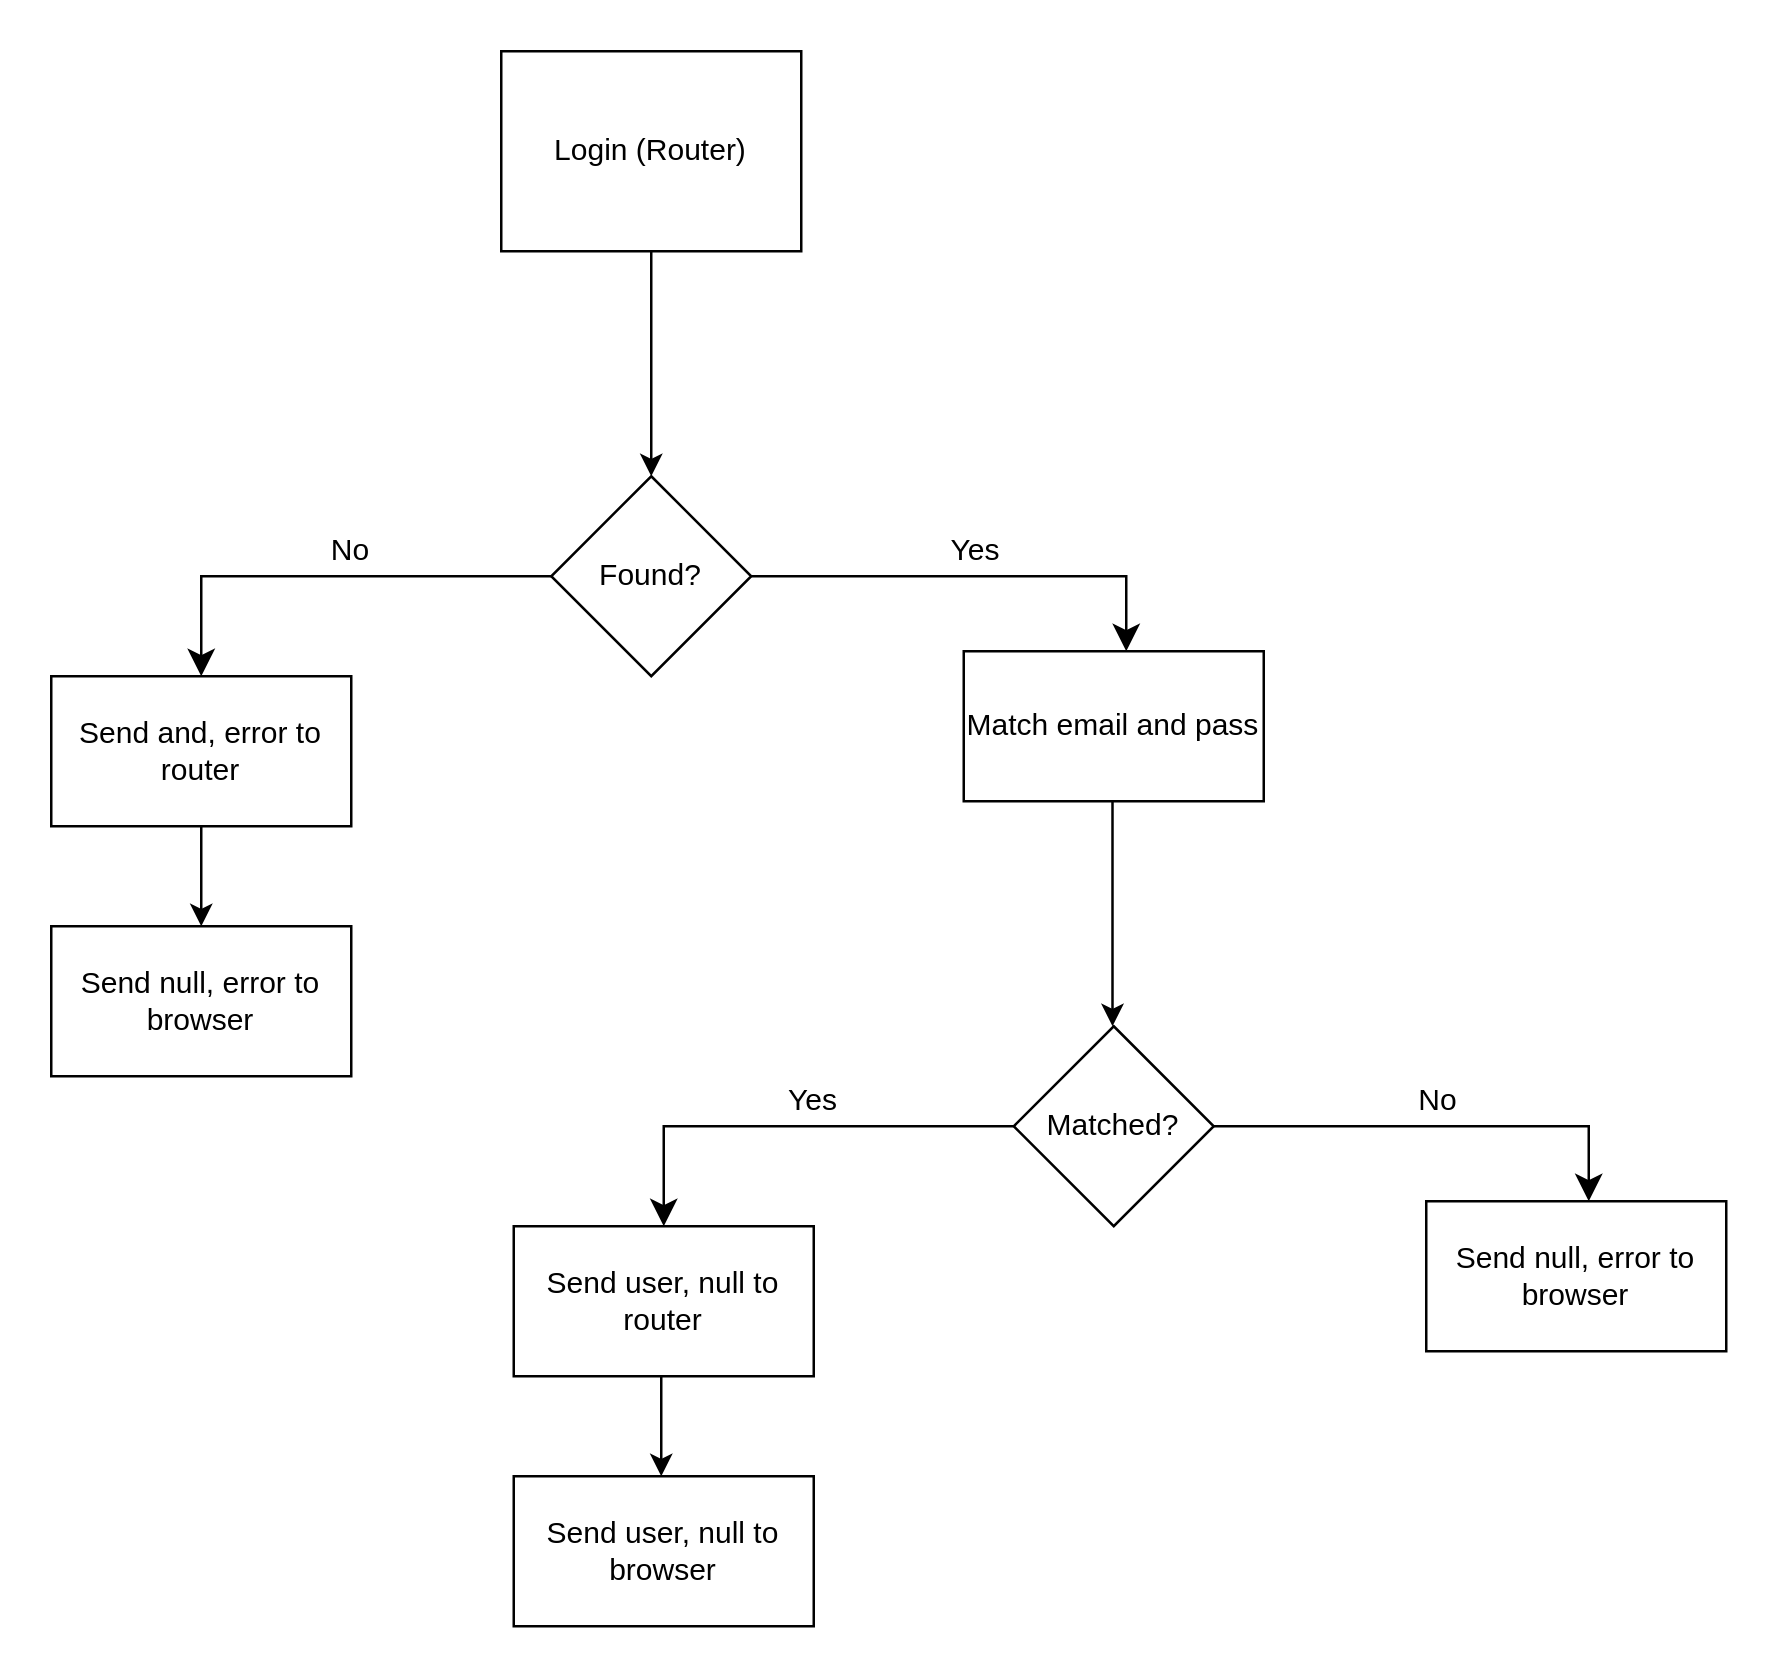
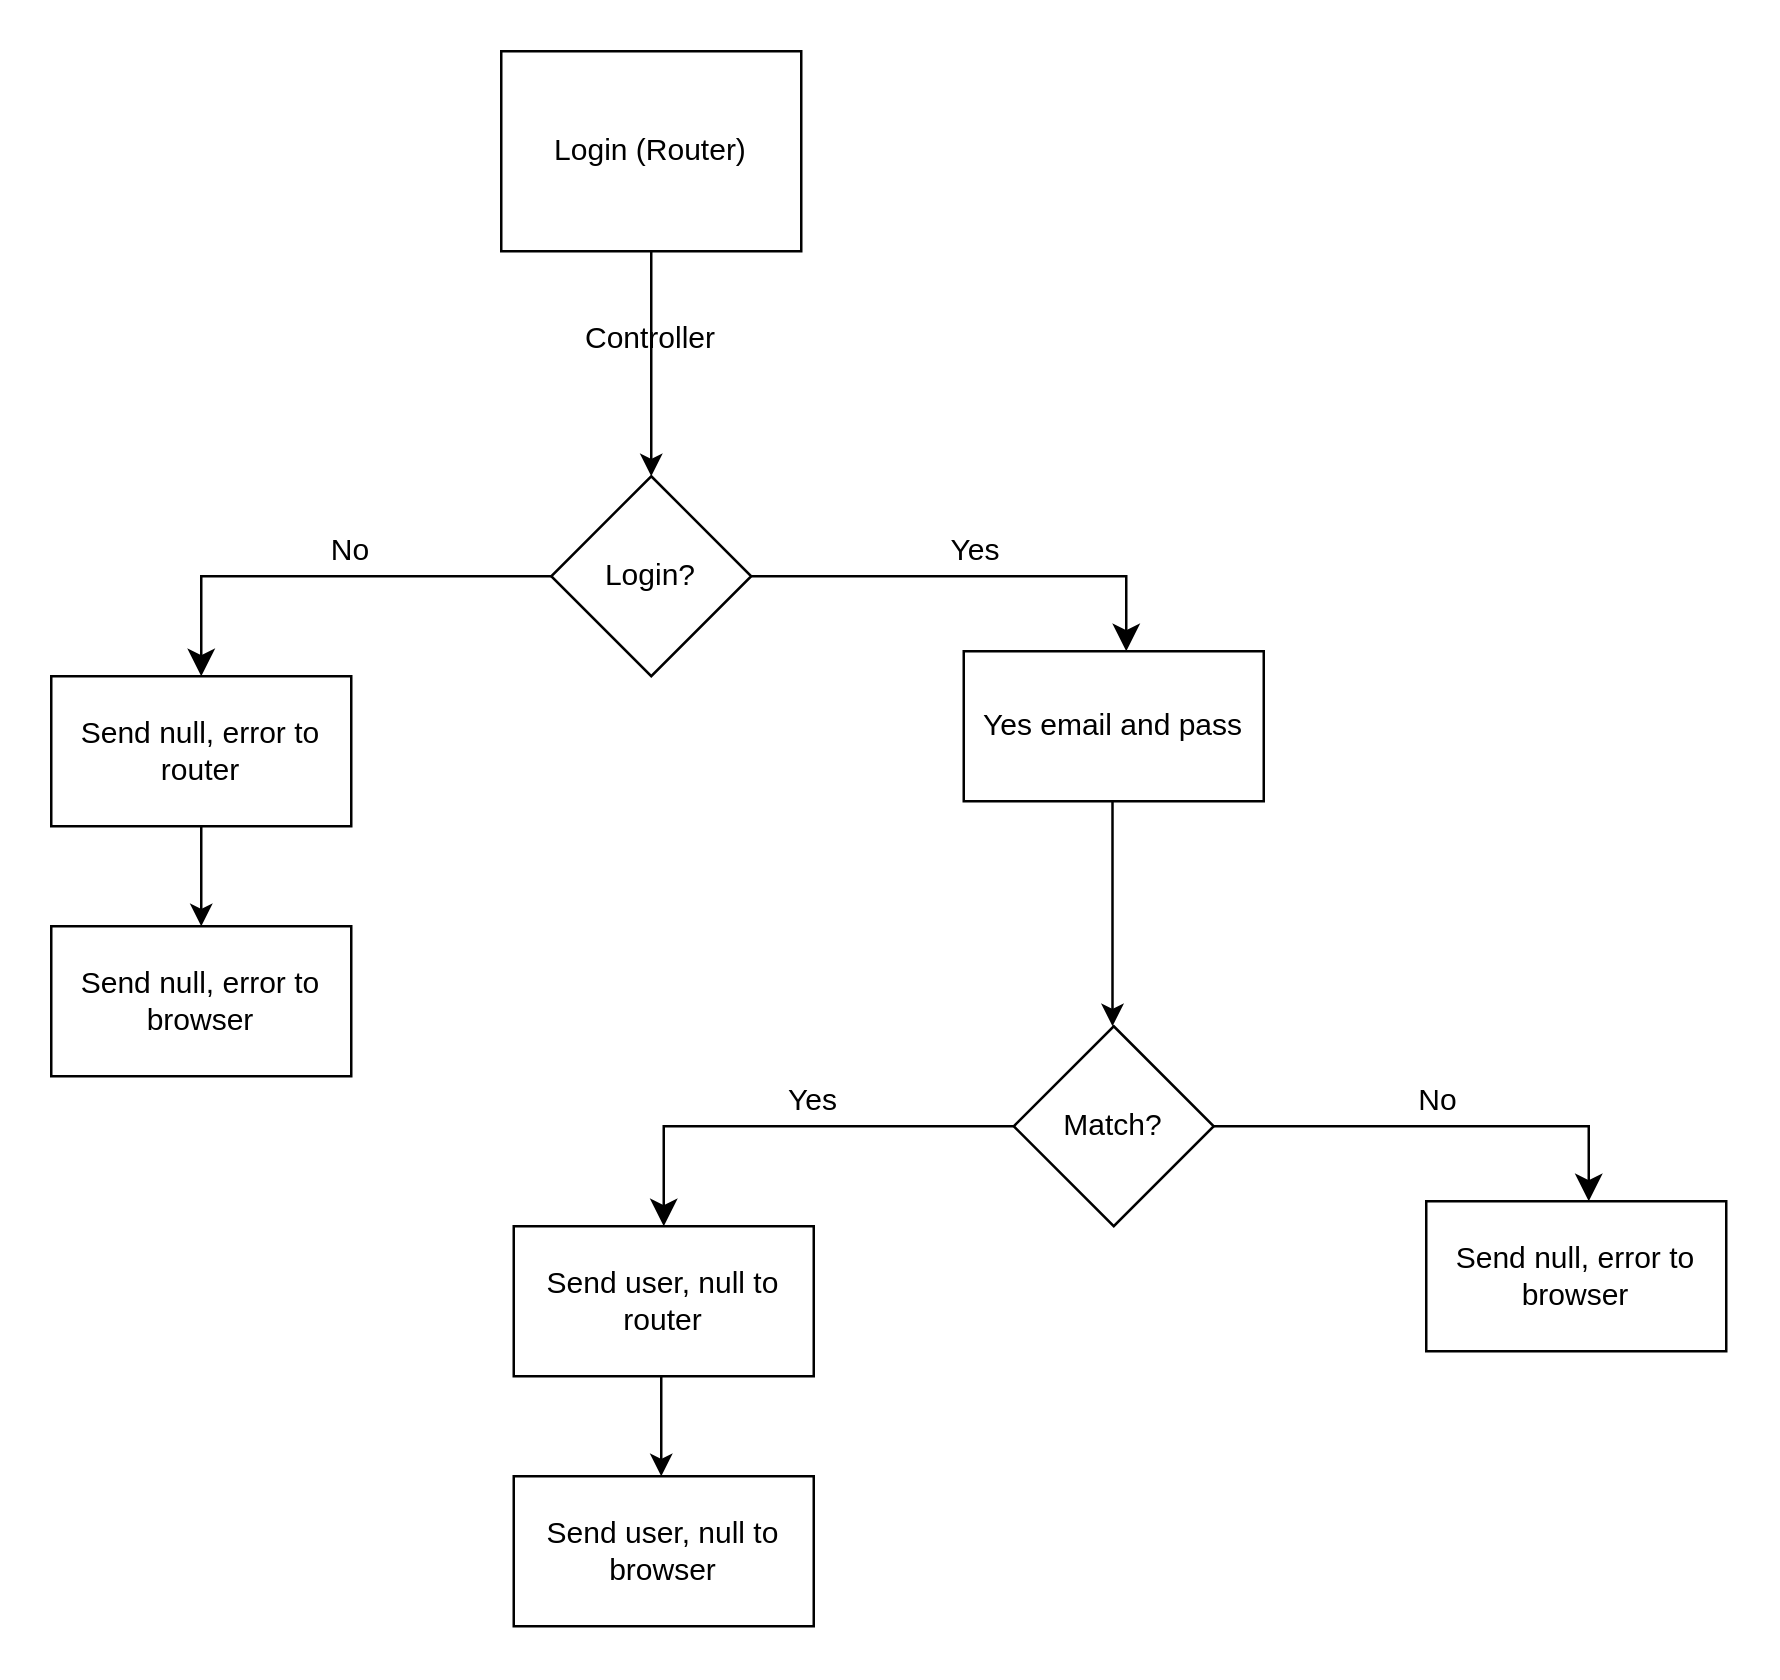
  <mxCell id="0" />
  <mxCell id="1" parent="0" />
  <mxCell id="2" value="Login (Router)" style="whiteSpace=wrap;html=1;rounded=0;" vertex="1" parent="1"><mxGeometry x="200" width="120" height="80" as="geometry" y="20" /></mxCell>
  <mxCell id="3" value="" style="endArrow=classic;html=1;rounded=0;exitX=0.5;exitY=1;exitDx=0;exitDy=0;" edge="1" parent="1" source="2"><mxGeometry width="50" height="50" relative="1" as="geometry"><mxPoint x="250" y="110" as="sourcePoint" /><mxPoint x="260" y="190" as="targetPoint" /><Array as="points" /></mxGeometry></mxCell>
  <mxCell id="4" value="" style="edgeStyle=segmentEdgeStyle;endArrow=classic;html=1;curved=0;rounded=0;endSize=8;startSize=8;exitX=0;exitY=0.5;exitDx=0;exitDy=0;" edge="1" parent="1" source="10"><mxGeometry width="50" height="50" relative="1" as="geometry"><mxPoint x="200" y="220" as="sourcePoint" /><mxPoint x="80" y="270" as="targetPoint" /></mxGeometry></mxCell>
+ <mxCell id="5" value="Controller" style="text;html=1;strokeColor=none;fillColor=none;align=center;verticalAlign=middle;whiteSpace=wrap;rounded=0;" vertex="1" parent="1"><mxGeometry x="230" y="120" width="60" height="30" as="geometry" /></mxCell>
  <mxCell id="6" value="No" style="text;html=1;strokeColor=none;fillColor=none;align=center;verticalAlign=middle;whiteSpace=wrap;rounded=0;" vertex="1" parent="1"><mxGeometry x="110" y="205" width="60" height="30" as="geometry" /></mxCell>
  <mxCell id="7" value="" style="edgeStyle=segmentEdgeStyle;endArrow=classic;html=1;curved=0;rounded=0;endSize=8;startSize=8;exitX=1;exitY=0.5;exitDx=0;exitDy=0;" edge="1" parent="1" source="10"><mxGeometry width="50" height="50" relative="1" as="geometry"><mxPoint x="320" y="220" as="sourcePoint" /><mxPoint x="450" y="260" as="targetPoint" /><Array as="points"><mxPoint x="450" y="230" /></Array></mxGeometry></mxCell>
  <mxCell id="8" value="Yes" style="text;html=1;strokeColor=none;fillColor=none;align=center;verticalAlign=middle;whiteSpace=wrap;rounded=0;" vertex="1" parent="1"><mxGeometry x="360" y="205" width="60" height="30" as="geometry" /></mxCell>
- <mxCell id="9" value="Match email and pass" style="rounded=0;whiteSpace=wrap;html=1;" vertex="1" parent="1"><mxGeometry x="385" y="260" width="120" height="60" as="geometry" /></mxCell>
- <mxCell id="10" value="Found?" style="rhombus;whiteSpace=wrap;html=1;" vertex="1" parent="1"><mxGeometry x="220" y="190" width="80" height="80" as="geometry" /></mxCell>
+ <mxCell id="9" value="Yes email and pass" style="rounded=0;whiteSpace=wrap;html=1;" vertex="1" parent="1"><mxGeometry x="385" y="260" width="120" height="60" as="geometry" /></mxCell>
+ <mxCell id="10" value="Login?" style="rhombus;whiteSpace=wrap;html=1;" vertex="1" parent="1"><mxGeometry x="220" y="190" width="80" height="80" as="geometry" /></mxCell>
  <mxCell id="11" value="" style="endArrow=classic;html=1;rounded=0;exitX=0.5;exitY=1;exitDx=0;exitDy=0;" edge="1" parent="1"><mxGeometry width="50" height="50" relative="1" as="geometry"><mxPoint x="444.5" y="320" as="sourcePoint" /><mxPoint x="444.5" y="410" as="targetPoint" /><Array as="points" /></mxGeometry></mxCell>
- <mxCell id="12" value="Matched?" style="rhombus;whiteSpace=wrap;html=1;" vertex="1" parent="1"><mxGeometry x="405" y="410" width="80" height="80" as="geometry" /></mxCell>
+ <mxCell id="12" value="Match?" style="rhombus;whiteSpace=wrap;html=1;" vertex="1" parent="1"><mxGeometry x="405" y="410" width="80" height="80" as="geometry" /></mxCell>
  <mxCell id="13" value="" style="edgeStyle=segmentEdgeStyle;endArrow=classic;html=1;curved=0;rounded=0;endSize=8;startSize=8;exitX=0;exitY=0.5;exitDx=0;exitDy=0;" edge="1" parent="1"><mxGeometry width="50" height="50" relative="1" as="geometry"><mxPoint x="405" y="450" as="sourcePoint" /><mxPoint x="265" y="490" as="targetPoint" /></mxGeometry></mxCell>
  <mxCell id="14" value="Yes" style="text;html=1;strokeColor=none;fillColor=none;align=center;verticalAlign=middle;whiteSpace=wrap;rounded=0;" vertex="1" parent="1"><mxGeometry x="295" y="425" width="60" height="30" as="geometry" /></mxCell>
  <mxCell id="15" value="" style="edgeStyle=segmentEdgeStyle;endArrow=classic;html=1;curved=0;rounded=0;endSize=8;startSize=8;exitX=1;exitY=0.5;exitDx=0;exitDy=0;" edge="1" parent="1"><mxGeometry width="50" height="50" relative="1" as="geometry"><mxPoint x="485" y="450" as="sourcePoint" /><mxPoint x="635" y="480" as="targetPoint" /><Array as="points"><mxPoint x="635" y="450" /></Array></mxGeometry></mxCell>
  <mxCell id="16" value="No" style="text;html=1;strokeColor=none;fillColor=none;align=center;verticalAlign=middle;whiteSpace=wrap;rounded=0;" vertex="1" parent="1"><mxGeometry x="545" y="425" width="60" height="30" as="geometry" /></mxCell>
  <mxCell id="17" value="Send user, null to router" style="rounded=0;whiteSpace=wrap;html=1;" vertex="1" parent="1"><mxGeometry x="205" y="490" width="120" height="60" as="geometry" /></mxCell>
  <mxCell id="18" value="Send user, null to browser" style="rounded=0;whiteSpace=wrap;html=1;" vertex="1" parent="1"><mxGeometry x="205" y="590" width="120" height="60" as="geometry" /></mxCell>
  <mxCell id="19" value="" style="endArrow=classic;html=1;rounded=0;exitX=0.5;exitY=1;exitDx=0;exitDy=0;" edge="1" parent="1"><mxGeometry width="50" height="50" relative="1" as="geometry"><mxPoint x="264" y="550" as="sourcePoint" /><mxPoint x="264" y="590" as="targetPoint" /><Array as="points" /></mxGeometry></mxCell>
- <mxCell id="20" value="Send and, error to router" style="rounded=0;whiteSpace=wrap;html=1;" vertex="1" parent="1"><mxGeometry x="20" y="270" width="120" height="60" as="geometry" /></mxCell>
+ <mxCell id="20" value="Send null, error to router" style="rounded=0;whiteSpace=wrap;html=1;" vertex="1" parent="1"><mxGeometry x="20" y="270" width="120" height="60" as="geometry" /></mxCell>
  <mxCell id="21" value="" style="endArrow=classic;html=1;rounded=0;exitX=0.5;exitY=1;exitDx=0;exitDy=0;" edge="1" parent="1"><mxGeometry width="50" height="50" relative="1" as="geometry"><mxPoint x="80" y="330" as="sourcePoint" /><mxPoint x="80" y="370" as="targetPoint" /><Array as="points" /></mxGeometry></mxCell>
  <mxCell id="22" value="Send null, error to browser" style="rounded=0;whiteSpace=wrap;html=1;" vertex="1" parent="1"><mxGeometry x="20" y="370" width="120" height="60" as="geometry" /></mxCell>
  <mxCell id="23" value="Send null, error to browser" style="rounded=0;whiteSpace=wrap;html=1;" vertex="1" parent="1"><mxGeometry x="570" y="480" width="120" height="60" as="geometry" /></mxCell>
